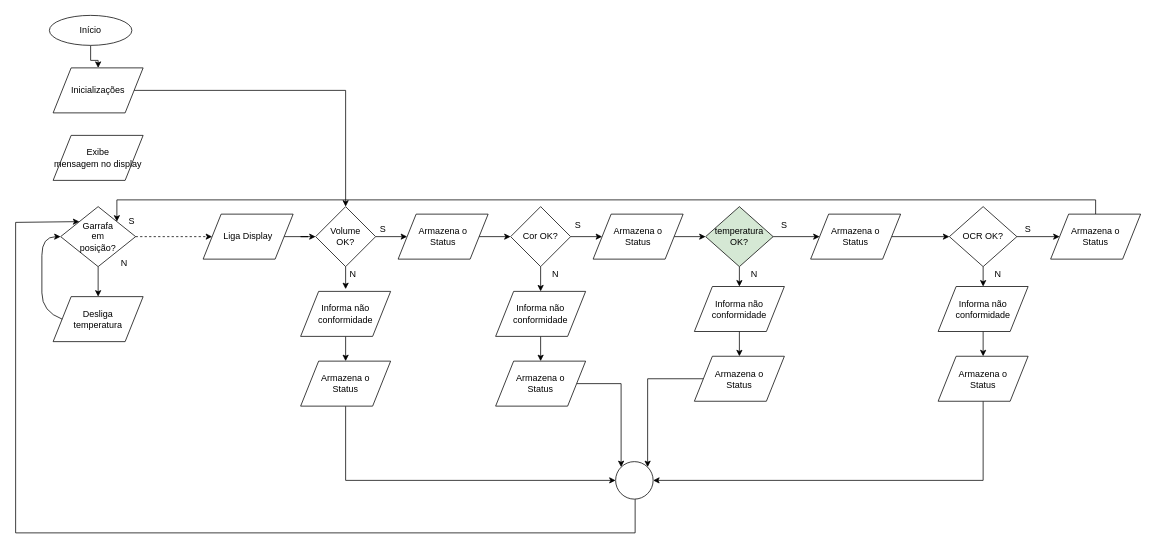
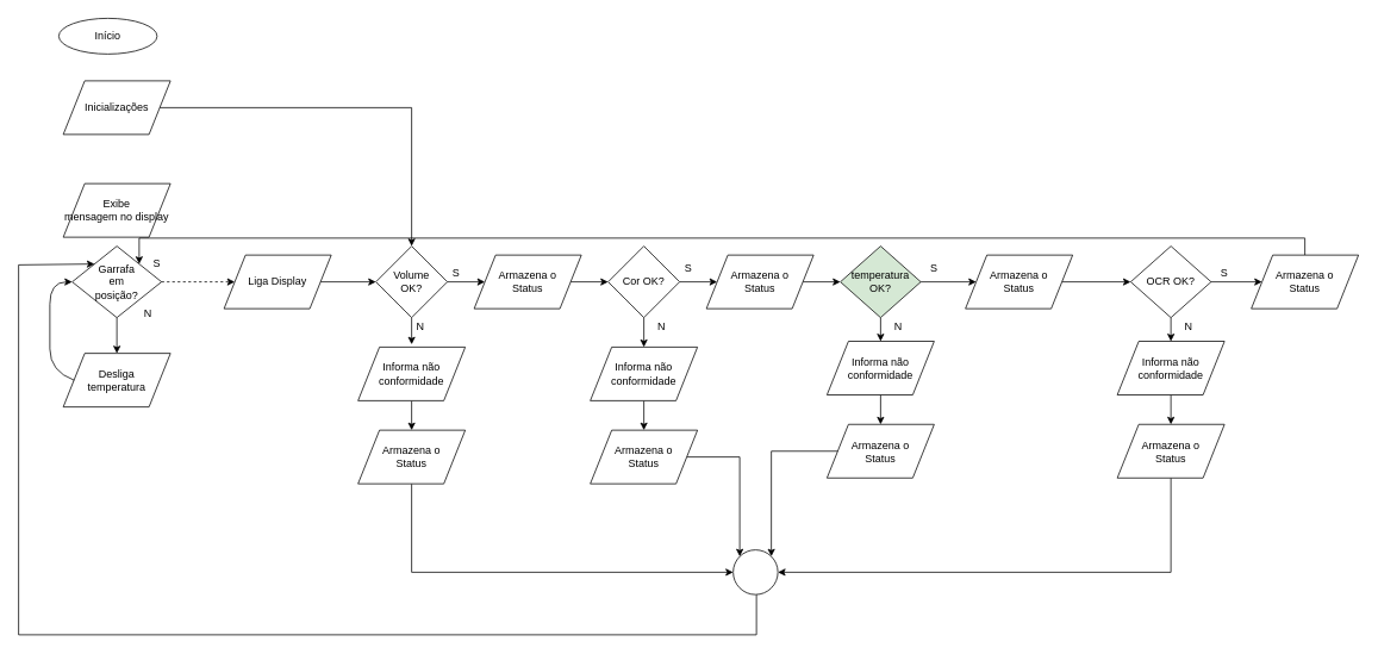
  <mxCell id="0" />
  <mxCell id="1" parent="0" />
- <mxCell id="2" value="" style="edgeStyle=orthogonalEdgeStyle;rounded=0;orthogonalLoop=1;jettySize=auto;html=1;" parent="1" source="3" target="5" edge="1"><mxGeometry relative="1" as="geometry" /></mxCell>
  <mxCell id="3" value="Início" style="ellipse;whiteSpace=wrap;html=1;" parent="1" vertex="1"><mxGeometry x="65" y="20" width="110" height="40" as="geometry" /></mxCell>
  <mxCell id="4" value="" style="edgeStyle=orthogonalEdgeStyle;rounded=0;orthogonalLoop=1;jettySize=auto;html=1;" parent="1" source="5" target="14" edge="1"><mxGeometry relative="1" as="geometry" /></mxCell>
  <mxCell id="5" value="Inicializações" style="shape=parallelogram;perimeter=parallelogramPerimeter;whiteSpace=wrap;html=1;" parent="1" vertex="1"><mxGeometry x="70" y="90" width="120" height="60" as="geometry" /></mxCell>
- <mxCell id="6" value="&lt;div&gt;Exibe &lt;br&gt;&lt;/div&gt;&lt;div&gt;mensagem no display&lt;/div&gt;" style="shape=parallelogram;perimeter=parallelogramPerimeter;whiteSpace=wrap;html=1;" parent="1" vertex="1"><mxGeometry x="70" y="180" width="120" height="60" as="geometry" /></mxCell>
+ <mxCell id="6" value="&lt;div&gt;Exibe &lt;br&gt;&lt;/div&gt;&lt;div&gt;mensagem no display&lt;/div&gt;" style="shape=parallelogram;perimeter=parallelogramPerimeter;whiteSpace=wrap;html=1;" parent="1" vertex="1"><mxGeometry x="70" y="205" width="120" height="60" as="geometry" /></mxCell>
  <mxCell id="7" style="edgeStyle=none;rounded=0;orthogonalLoop=1;jettySize=auto;html=1;" parent="1" source="8" edge="1"><mxGeometry relative="1" as="geometry"><mxPoint x="85" y="415" as="targetPoint" /></mxGeometry></mxCell>
  <mxCell id="8" value="&lt;div&gt;Desliga&lt;/div&gt;&lt;div&gt; temperatura&lt;/div&gt;" style="shape=parallelogram;perimeter=parallelogramPerimeter;whiteSpace=wrap;html=1;" parent="1" vertex="1"><mxGeometry x="70" y="395" width="120" height="60" as="geometry" /></mxCell>
  <mxCell id="9" value="" style="curved=1;endArrow=classic;html=1;exitX=0;exitY=0.5;exitDx=0;exitDy=0;entryX=0;entryY=0.5;entryDx=0;entryDy=0;" parent="1" source="8" edge="1" target="22"><mxGeometry width="50" height="50" relative="1" as="geometry"><mxPoint x="42.5" y="360" as="sourcePoint" /><mxPoint x="87" y="315" as="targetPoint" /><Array as="points"><mxPoint x="55" y="415" /><mxPoint x="55" y="365" /><mxPoint x="55" y="315" /></Array></mxGeometry></mxCell>
  <mxCell id="10" value="" style="edgeStyle=orthogonalEdgeStyle;rounded=0;orthogonalLoop=1;jettySize=auto;html=1;" edge="1" parent="1" source="11" target="14"><mxGeometry relative="1" as="geometry" /></mxCell>
- <mxCell id="11" value="Liga Display" style="shape=parallelogram;perimeter=parallelogramPerimeter;whiteSpace=wrap;html=1;" parent="1" vertex="1"><mxGeometry x="270" y="285" width="120" height="60" as="geometry" /></mxCell>
+ <mxCell id="11" value="Liga Display" style="shape=parallelogram;perimeter=parallelogramPerimeter;whiteSpace=wrap;html=1;" parent="1" vertex="1"><mxGeometry x="250" y="285" width="120" height="60" as="geometry" /></mxCell>
  <mxCell id="12" value="" style="edgeStyle=none;rounded=0;orthogonalLoop=1;jettySize=auto;html=1;" parent="1" source="14" target="17" edge="1"><mxGeometry relative="1" as="geometry" /></mxCell>
  <mxCell id="13" value="" style="edgeStyle=none;rounded=0;orthogonalLoop=1;jettySize=auto;html=1;" parent="1" source="14" edge="1"><mxGeometry relative="1" as="geometry"><mxPoint x="460" y="385" as="targetPoint" /></mxGeometry></mxCell>
  <mxCell id="14" value="&lt;div&gt;Volume&lt;/div&gt;&lt;div&gt;OK?&lt;br&gt;&lt;/div&gt;" style="rhombus;whiteSpace=wrap;html=1;" parent="1" vertex="1"><mxGeometry x="420" y="275" width="80" height="80" as="geometry" /></mxCell>
  <mxCell id="15" value="N" style="text;html=1;strokeColor=none;fillColor=none;align=center;verticalAlign=middle;whiteSpace=wrap;rounded=0;" parent="1" vertex="1"><mxGeometry x="450" y="355" width="40" height="20" as="geometry" /></mxCell>
  <mxCell id="16" value="" style="edgeStyle=none;rounded=0;orthogonalLoop=1;jettySize=auto;html=1;" parent="1" source="17" target="29" edge="1"><mxGeometry relative="1" as="geometry" /></mxCell>
  <mxCell id="17" value="&lt;div&gt;Armazena o &lt;br&gt;&lt;/div&gt;&lt;div&gt;Status&lt;br&gt;&lt;/div&gt;" style="shape=parallelogram;perimeter=parallelogramPerimeter;whiteSpace=wrap;html=1;" parent="1" vertex="1"><mxGeometry x="530" y="285" width="120" height="60" as="geometry" /></mxCell>
  <mxCell id="18" value="" style="edgeStyle=none;rounded=0;orthogonalLoop=1;jettySize=auto;html=1;" parent="1" source="19" target="40" edge="1"><mxGeometry relative="1" as="geometry" /></mxCell>
  <mxCell id="19" value="&lt;div&gt;Informa não conformidade&lt;br&gt;&lt;/div&gt;" style="shape=parallelogram;perimeter=parallelogramPerimeter;whiteSpace=wrap;html=1;" parent="1" vertex="1"><mxGeometry x="400" y="388" width="120" height="60" as="geometry" /></mxCell>
  <mxCell id="20" style="edgeStyle=orthogonalEdgeStyle;rounded=0;orthogonalLoop=1;jettySize=auto;html=1;exitX=1;exitY=0.5;exitDx=0;exitDy=0;entryX=0;entryY=0.5;entryDx=0;entryDy=0;dashed=1;" edge="1" parent="1" source="22" target="11"><mxGeometry relative="1" as="geometry" /></mxCell>
  <mxCell id="21" value="" style="edgeStyle=orthogonalEdgeStyle;rounded=0;orthogonalLoop=1;jettySize=auto;html=1;" edge="1" parent="1" source="22" target="8"><mxGeometry relative="1" as="geometry" /></mxCell>
  <mxCell id="22" value="&lt;div&gt;Garrafa&lt;/div&gt;&lt;div&gt;em&lt;/div&gt;&lt;div&gt;posição?&lt;br&gt;&lt;/div&gt;" style="rhombus;whiteSpace=wrap;html=1;" parent="1" vertex="1"><mxGeometry x="80" y="275" width="100" height="80" as="geometry" /></mxCell>
  <mxCell id="23" value="S" style="text;html=1;strokeColor=none;fillColor=none;align=center;verticalAlign=middle;whiteSpace=wrap;rounded=0;" parent="1" vertex="1"><mxGeometry x="155" y="285" width="40" height="20" as="geometry" /></mxCell>
  <mxCell id="24" style="edgeStyle=none;rounded=0;orthogonalLoop=1;jettySize=auto;html=1;exitX=0.25;exitY=1;exitDx=0;exitDy=0;" parent="1" source="23" target="23" edge="1"><mxGeometry relative="1" as="geometry" /></mxCell>
  <mxCell id="25" value="S" style="text;html=1;strokeColor=none;fillColor=none;align=center;verticalAlign=middle;whiteSpace=wrap;rounded=0;" parent="1" vertex="1"><mxGeometry x="490" y="295" width="40" height="20" as="geometry" /></mxCell>
  <mxCell id="26" value="N" style="text;html=1;strokeColor=none;fillColor=none;align=center;verticalAlign=middle;whiteSpace=wrap;rounded=0;" parent="1" vertex="1"><mxGeometry x="145" y="340" width="40" height="20" as="geometry" /></mxCell>
  <mxCell id="27" value="" style="edgeStyle=none;rounded=0;orthogonalLoop=1;jettySize=auto;html=1;" parent="1" source="29" target="31" edge="1"><mxGeometry relative="1" as="geometry" /></mxCell>
  <mxCell id="28" value="" style="edgeStyle=none;rounded=0;orthogonalLoop=1;jettySize=auto;html=1;" parent="1" source="29" target="36" edge="1"><mxGeometry relative="1" as="geometry" /></mxCell>
  <mxCell id="29" value="Cor OK?" style="rhombus;whiteSpace=wrap;html=1;" parent="1" vertex="1"><mxGeometry x="680" y="275" width="80" height="80" as="geometry" /></mxCell>
  <mxCell id="30" value="" style="edgeStyle=none;rounded=0;orthogonalLoop=1;jettySize=auto;html=1;" parent="1" source="31" target="34" edge="1"><mxGeometry relative="1" as="geometry" /></mxCell>
  <mxCell id="31" value="&lt;div&gt;Armazena o &lt;br&gt;&lt;/div&gt;&lt;div&gt;Status&lt;br&gt;&lt;/div&gt;" style="shape=parallelogram;perimeter=parallelogramPerimeter;whiteSpace=wrap;html=1;" parent="1" vertex="1"><mxGeometry x="790" y="285" width="120" height="60" as="geometry" /></mxCell>
  <mxCell id="32" value="" style="edgeStyle=none;rounded=0;orthogonalLoop=1;jettySize=auto;html=1;" parent="1" source="34" target="42" edge="1"><mxGeometry relative="1" as="geometry" /></mxCell>
  <mxCell id="33" value="" style="edgeStyle=none;rounded=0;orthogonalLoop=1;jettySize=auto;html=1;" parent="1" source="34" target="46" edge="1"><mxGeometry relative="1" as="geometry" /></mxCell>
  <mxCell id="34" value="temperatura OK?" style="rhombus;whiteSpace=wrap;html=1;fillColor=#d5e8d4;" parent="1" vertex="1"><mxGeometry x="940" y="275" width="90" height="80" as="geometry" /></mxCell>
  <mxCell id="35" value="" style="edgeStyle=none;rounded=0;orthogonalLoop=1;jettySize=auto;html=1;" parent="1" source="36" target="38" edge="1"><mxGeometry relative="1" as="geometry" /></mxCell>
  <mxCell id="36" value="&lt;div&gt;Informa não conformidade&lt;br&gt;&lt;/div&gt;" style="shape=parallelogram;perimeter=parallelogramPerimeter;whiteSpace=wrap;html=1;" parent="1" vertex="1"><mxGeometry x="660" y="388" width="120" height="60" as="geometry" /></mxCell>
  <mxCell id="37" style="edgeStyle=orthogonalEdgeStyle;rounded=0;orthogonalLoop=1;jettySize=auto;html=1;entryX=0;entryY=0;entryDx=0;entryDy=0;" edge="1" parent="1" source="38" target="57"><mxGeometry relative="1" as="geometry" /></mxCell>
  <mxCell id="38" value="&lt;div&gt;Armazena o &lt;br&gt;&lt;/div&gt;&lt;div&gt;Status&lt;br&gt;&lt;/div&gt;" style="shape=parallelogram;perimeter=parallelogramPerimeter;whiteSpace=wrap;html=1;" parent="1" vertex="1"><mxGeometry x="660" y="481" width="120" height="60" as="geometry" /></mxCell>
  <mxCell id="39" style="edgeStyle=orthogonalEdgeStyle;rounded=0;orthogonalLoop=1;jettySize=auto;html=1;entryX=0;entryY=0.5;entryDx=0;entryDy=0;" edge="1" parent="1" source="40" target="57"><mxGeometry relative="1" as="geometry"><Array as="points"><mxPoint x="460" y="640" /></Array></mxGeometry></mxCell>
  <mxCell id="40" value="&lt;div&gt;Armazena o &lt;br&gt;&lt;/div&gt;&lt;div&gt;Status&lt;br&gt;&lt;/div&gt;" style="shape=parallelogram;perimeter=parallelogramPerimeter;whiteSpace=wrap;html=1;" parent="1" vertex="1"><mxGeometry x="400" y="481" width="120" height="60" as="geometry" /></mxCell>
  <mxCell id="41" value="" style="edgeStyle=none;rounded=0;orthogonalLoop=1;jettySize=auto;html=1;" parent="1" source="42" target="44" edge="1"><mxGeometry relative="1" as="geometry" /></mxCell>
  <mxCell id="42" value="&lt;div&gt;Informa não conformidade&lt;br&gt;&lt;/div&gt;" style="shape=parallelogram;perimeter=parallelogramPerimeter;whiteSpace=wrap;html=1;" parent="1" vertex="1"><mxGeometry x="925" y="381.5" width="120" height="60" as="geometry" /></mxCell>
  <mxCell id="43" style="edgeStyle=orthogonalEdgeStyle;rounded=0;orthogonalLoop=1;jettySize=auto;html=1;entryX=1;entryY=0;entryDx=0;entryDy=0;" edge="1" parent="1" source="44" target="57"><mxGeometry relative="1" as="geometry" /></mxCell>
  <mxCell id="44" value="&lt;div&gt;Armazena o &lt;br&gt;&lt;/div&gt;&lt;div&gt;Status&lt;br&gt;&lt;/div&gt;" style="shape=parallelogram;perimeter=parallelogramPerimeter;whiteSpace=wrap;html=1;" parent="1" vertex="1"><mxGeometry x="925" y="474.5" width="120" height="60" as="geometry" /></mxCell>
  <mxCell id="45" value="" style="edgeStyle=none;rounded=0;orthogonalLoop=1;jettySize=auto;html=1;" parent="1" source="46" target="49" edge="1"><mxGeometry relative="1" as="geometry" /></mxCell>
  <mxCell id="46" value="&lt;div&gt;Armazena o &lt;br&gt;&lt;/div&gt;&lt;div&gt;Status&lt;br&gt;&lt;/div&gt;" style="shape=parallelogram;perimeter=parallelogramPerimeter;whiteSpace=wrap;html=1;" parent="1" vertex="1"><mxGeometry x="1080" y="285" width="120" height="60" as="geometry" /></mxCell>
  <mxCell id="47" value="" style="edgeStyle=none;rounded=0;orthogonalLoop=1;jettySize=auto;html=1;" parent="1" source="49" target="51" edge="1"><mxGeometry relative="1" as="geometry" /></mxCell>
  <mxCell id="48" value="" style="edgeStyle=none;rounded=0;orthogonalLoop=1;jettySize=auto;html=1;" parent="1" source="49" target="55" edge="1"><mxGeometry relative="1" as="geometry" /></mxCell>
  <mxCell id="49" value="OCR OK?" style="rhombus;whiteSpace=wrap;html=1;" parent="1" vertex="1"><mxGeometry x="1265" y="275" width="90" height="80" as="geometry" /></mxCell>
  <mxCell id="50" value="" style="edgeStyle=none;rounded=0;orthogonalLoop=1;jettySize=auto;html=1;" parent="1" source="51" target="53" edge="1"><mxGeometry relative="1" as="geometry" /></mxCell>
  <mxCell id="51" value="&lt;div&gt;Informa não conformidade&lt;br&gt;&lt;/div&gt;" style="shape=parallelogram;perimeter=parallelogramPerimeter;whiteSpace=wrap;html=1;" parent="1" vertex="1"><mxGeometry x="1250" y="381.5" width="120" height="60" as="geometry" /></mxCell>
  <mxCell id="52" style="edgeStyle=orthogonalEdgeStyle;rounded=0;orthogonalLoop=1;jettySize=auto;html=1;entryX=1;entryY=0.5;entryDx=0;entryDy=0;" edge="1" parent="1" source="53" target="57"><mxGeometry relative="1" as="geometry"><mxPoint x="1310" y="635" as="targetPoint" /><Array as="points"><mxPoint x="1310" y="640" /></Array></mxGeometry></mxCell>
  <mxCell id="53" value="&lt;div&gt;Armazena o &lt;br&gt;&lt;/div&gt;&lt;div&gt;Status&lt;br&gt;&lt;/div&gt;" style="shape=parallelogram;perimeter=parallelogramPerimeter;whiteSpace=wrap;html=1;" parent="1" vertex="1"><mxGeometry x="1250" y="474.5" width="120" height="60" as="geometry" /></mxCell>
  <mxCell id="54" style="edgeStyle=orthogonalEdgeStyle;rounded=0;orthogonalLoop=1;jettySize=auto;html=1;entryX=1;entryY=0;entryDx=0;entryDy=0;" edge="1" parent="1" source="55" target="22"><mxGeometry relative="1" as="geometry"><Array as="points"><mxPoint x="1460" y="266" /><mxPoint x="155" y="266" /></Array></mxGeometry></mxCell>
  <mxCell id="55" value="&lt;div&gt;Armazena o&lt;/div&gt;&lt;div&gt;Status&lt;br&gt;&lt;/div&gt;" style="shape=parallelogram;perimeter=parallelogramPerimeter;whiteSpace=wrap;html=1;" parent="1" vertex="1"><mxGeometry x="1400" y="285" width="120" height="60" as="geometry" /></mxCell>
  <mxCell id="56" style="edgeStyle=orthogonalEdgeStyle;rounded=0;orthogonalLoop=1;jettySize=auto;html=1;entryX=0;entryY=0;entryDx=0;entryDy=0;" edge="1" parent="1" source="57" target="22"><mxGeometry relative="1" as="geometry"><Array as="points"><mxPoint x="846" y="710" /><mxPoint x="20" y="710" /><mxPoint x="20" y="296" /></Array></mxGeometry></mxCell>
  <mxCell id="57" value="" style="ellipse;whiteSpace=wrap;html=1;aspect=fixed;" parent="1" vertex="1"><mxGeometry x="820" y="615" width="50" height="50" as="geometry" /></mxCell>
  <mxCell id="58" value="S" style="text;html=1;strokeColor=none;fillColor=none;align=center;verticalAlign=middle;whiteSpace=wrap;rounded=0;" parent="1" vertex="1"><mxGeometry x="750" y="290" width="40" height="20" as="geometry" /></mxCell>
  <mxCell id="59" value="S" style="text;html=1;strokeColor=none;fillColor=none;align=center;verticalAlign=middle;whiteSpace=wrap;rounded=0;" vertex="1" parent="1"><mxGeometry x="1025" y="290" width="40" height="20" as="geometry" /></mxCell>
  <mxCell id="60" value="S" style="text;html=1;strokeColor=none;fillColor=none;align=center;verticalAlign=middle;whiteSpace=wrap;rounded=0;" vertex="1" parent="1"><mxGeometry x="1350" y="295" width="40" height="20" as="geometry" /></mxCell>
  <mxCell id="61" value="N" style="text;html=1;strokeColor=none;fillColor=none;align=center;verticalAlign=middle;whiteSpace=wrap;rounded=0;" vertex="1" parent="1"><mxGeometry x="720" y="355" width="40" height="20" as="geometry" /></mxCell>
  <mxCell id="62" value="N" style="text;html=1;strokeColor=none;fillColor=none;align=center;verticalAlign=middle;whiteSpace=wrap;rounded=0;" vertex="1" parent="1"><mxGeometry x="985" y="355" width="40" height="20" as="geometry" /></mxCell>
  <mxCell id="63" value="N" style="text;html=1;strokeColor=none;fillColor=none;align=center;verticalAlign=middle;whiteSpace=wrap;rounded=0;" vertex="1" parent="1"><mxGeometry x="1310" y="355" width="40" height="20" as="geometry" /></mxCell>
